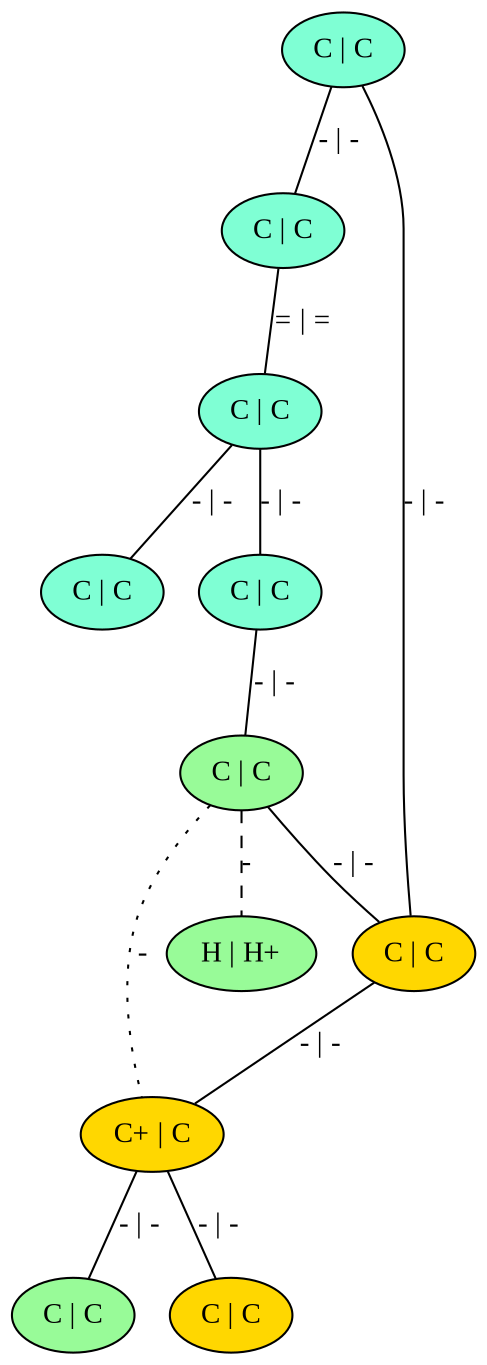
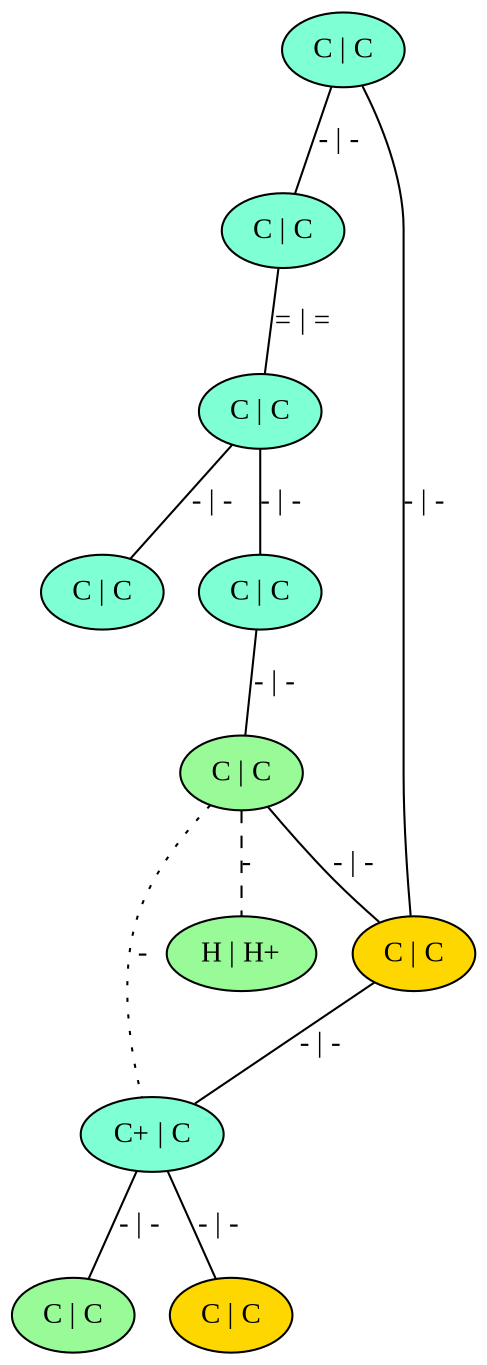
  graph {
    fontname="Liberation Serif"
    node [style=filled fillcolor=aquamarine fontname="Liberation Serif"]
    edge [fontname="Liberation Serif"]
    n1 [label="C | C"]
    n2 [label="C | C"]
    n3 [label="C | C" fillcolor=gold]
    n4 [label="C | C"]
    n5 [label="C | C"]
    n6 [label="C | C"]
    n7 [label="C | C" fillcolor=palegreen]
-   n8 [label="C+ | C" fillcolor=gold]
+   n8 [label="C+ | C"]
    n9 [label="H | H+" fillcolor=palegreen]
    n10 [label="C | C" fillcolor=palegreen]
    n11 [label="C | C" fillcolor=gold]
    n1 -- n2 [label="- | -"]
    n1 -- n3 [label="- | -"]
    n2 -- n4 [label="= | ="]
    n3 -- n8 [label="- | -"]
    n4 -- n5 [label="- | -"]
    n4 -- n6 [label="- | -"]
    n5 -- n7 [label="- | -"]
    n7 -- n3 [label="- | -"]
    n7 -- n8 [label="-" style=dotted]
    n7 -- n9 [label="-" style=dashed]
    n8 -- n10 [label="- | -"]
    n8 -- n11 [label="- | -"]
  }
